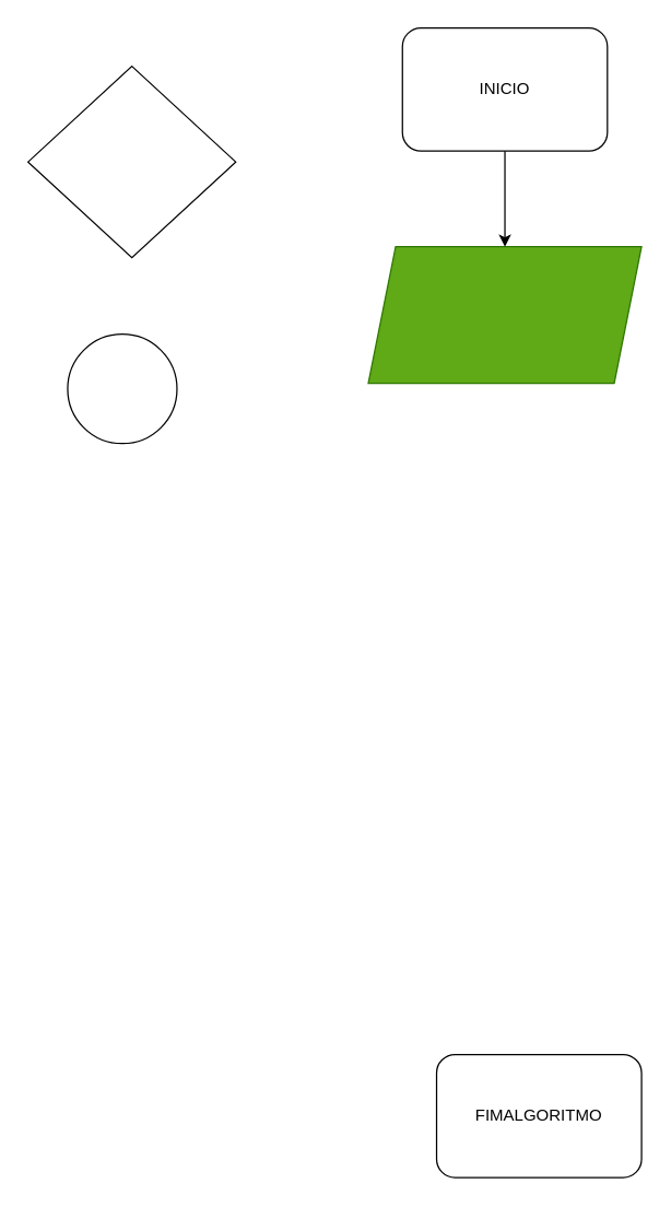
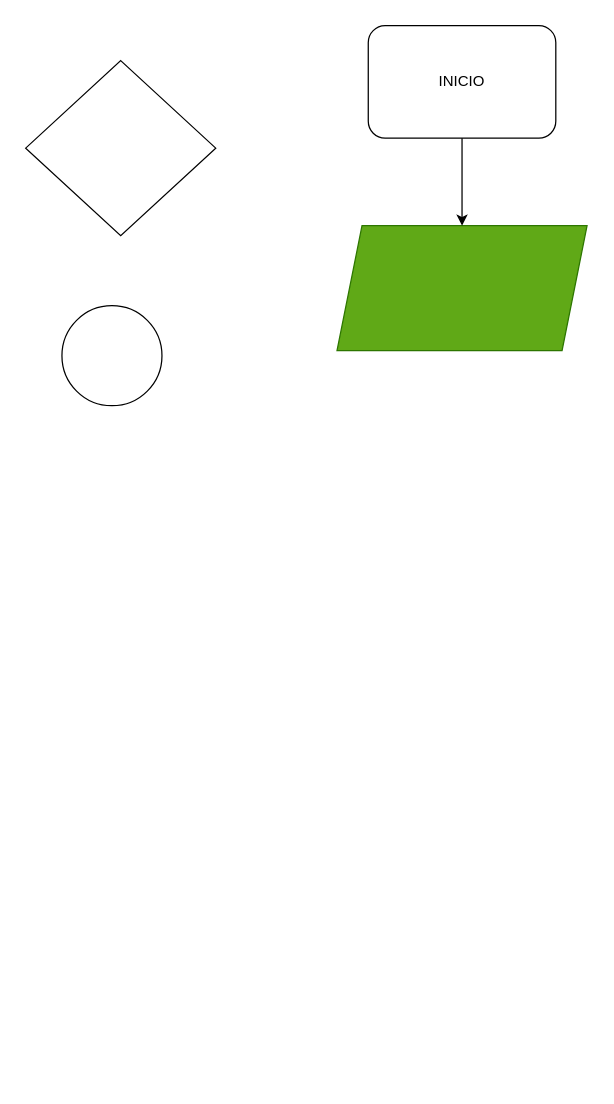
  <mxCell id="0" />
  <mxCell id="1" parent="0" />
  <mxCell id="2" value="INICIO" style="rounded=1;whiteSpace=wrap;html=1;fillColor=light-dark(#FFFFFF,#FFCCFF);" parent="1" vertex="1"><mxGeometry x="294" y="20" width="150" height="90" as="geometry" /></mxCell>
  <mxCell id="3" value="" style="shape=parallelogram;perimeter=parallelogramPerimeter;whiteSpace=wrap;html=1;fixedSize=1;fillColor=#60a917;fontColor=#ffffff;strokeColor=#2D7600;" vertex="1" parent="1"><mxGeometry x="269" y="180" width="200" height="100" as="geometry" /></mxCell>
  <mxCell id="4" value="" style="endArrow=classic;html=1;rounded=0;" edge="1" parent="1"><mxGeometry width="50" height="50" relative="1" as="geometry"><mxPoint x="369" y="110" as="sourcePoint" /><mxPoint x="369" y="180" as="targetPoint" /><Array as="points" /></mxGeometry></mxCell>
- <mxCell id="5" value="FIMALGORITMO" style="rounded=1;whiteSpace=wrap;html=1;fillColor=light-dark(#FFFFFF,#FFCCFF);" vertex="1" parent="1"><mxGeometry x="319" y="771" width="150" height="90" as="geometry" /></mxCell>
  <mxCell id="6" value="" style="rhombus;whiteSpace=wrap;html=1;" vertex="1" parent="1"><mxGeometry x="20" y="48" width="152" height="140" as="geometry" /></mxCell>
  <mxCell id="7" value="" style="ellipse;whiteSpace=wrap;html=1;aspect=fixed;" vertex="1" parent="1"><mxGeometry x="49" y="244" width="80" height="80" as="geometry" /></mxCell>
